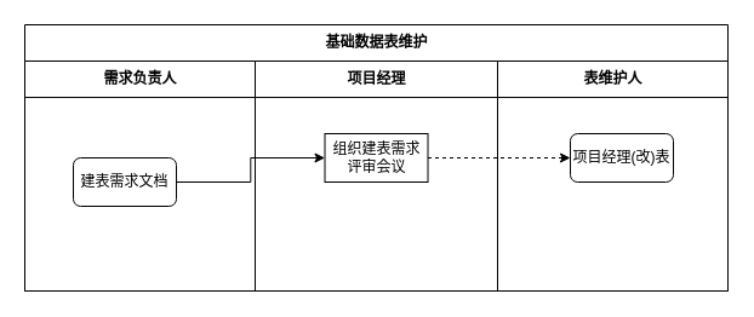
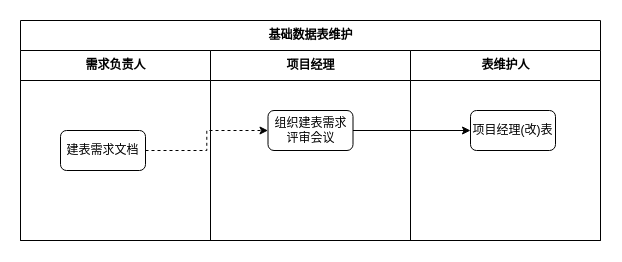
  <mxCell id="0" />
  <mxCell id="1" parent="0" />
  <mxCell id="2" value="基础数据表维护" style="swimlane;childLayout=stackLayout;resizeParent=1;resizeParentMax=0;startSize=30;html=1;" vertex="1" parent="1"><mxGeometry x="20" y="20" width="580" height="220" as="geometry" /></mxCell>
  <mxCell id="3" value="需求负责人" style="swimlane;startSize=30;html=1;" vertex="1" parent="2"><mxGeometry y="30" width="190" height="190" as="geometry" /></mxCell>
  <mxCell id="4" value="建表需求文档" style="rounded=1;whiteSpace=wrap;html=1;" vertex="1" parent="3"><mxGeometry x="40" y="80" width="85" height="40" as="geometry" /></mxCell>
  <mxCell id="5" value="项目经理" style="swimlane;startSize=30;html=1;" vertex="1" parent="2"><mxGeometry x="190" y="30" width="200" height="190" as="geometry" /></mxCell>
- <mxCell id="6" value="组织建表需求评审会议" style="whiteSpace=wrap;html=1;rounded=0;" vertex="1" parent="5"><mxGeometry x="57.5" y="60" width="85" height="40" as="geometry" /></mxCell>
+ <mxCell id="6" value="组织建表需求评审会议" style="rounded=1;whiteSpace=wrap;html=1;" vertex="1" parent="5"><mxGeometry x="57.5" y="60" width="85" height="40" as="geometry" /></mxCell>
  <mxCell id="7" value="表维护人" style="swimlane;startSize=30;html=1;" vertex="1" parent="2"><mxGeometry x="390" y="30" width="190" height="190" as="geometry" /></mxCell>
  <mxCell id="8" value="项目经理(改)表" style="rounded=1;whiteSpace=wrap;html=1;" vertex="1" parent="7"><mxGeometry x="60" y="60" width="85" height="40" as="geometry" /></mxCell>
- <mxCell id="9" style="edgeStyle=orthogonalEdgeStyle;rounded=0;orthogonalLoop=1;jettySize=auto;html=1;entryX=0;entryY=0.5;entryDx=0;entryDy=0;" edge="1" parent="2" source="4" target="6"><mxGeometry relative="1" as="geometry"><mxPoint x="230" y="110" as="targetPoint" /></mxGeometry></mxCell>
- <mxCell id="10" style="edgeStyle=orthogonalEdgeStyle;rounded=0;orthogonalLoop=1;jettySize=auto;html=1;entryX=0;entryY=0.5;entryDx=0;entryDy=0;dashed=1;" edge="1" parent="2" source="6" target="8"><mxGeometry relative="1" as="geometry" /></mxCell>
+ <mxCell id="9" style="edgeStyle=orthogonalEdgeStyle;rounded=0;orthogonalLoop=1;jettySize=auto;html=1;entryX=0;entryY=0.5;entryDx=0;entryDy=0;dashed=1;" edge="1" parent="2" source="4" target="6"><mxGeometry relative="1" as="geometry"><mxPoint x="230" y="110" as="targetPoint" /></mxGeometry></mxCell>
+ <mxCell id="10" style="edgeStyle=orthogonalEdgeStyle;rounded=0;orthogonalLoop=1;jettySize=auto;html=1;entryX=0;entryY=0.5;entryDx=0;entryDy=0;" edge="1" parent="2" source="6" target="8"><mxGeometry relative="1" as="geometry" /></mxCell>
